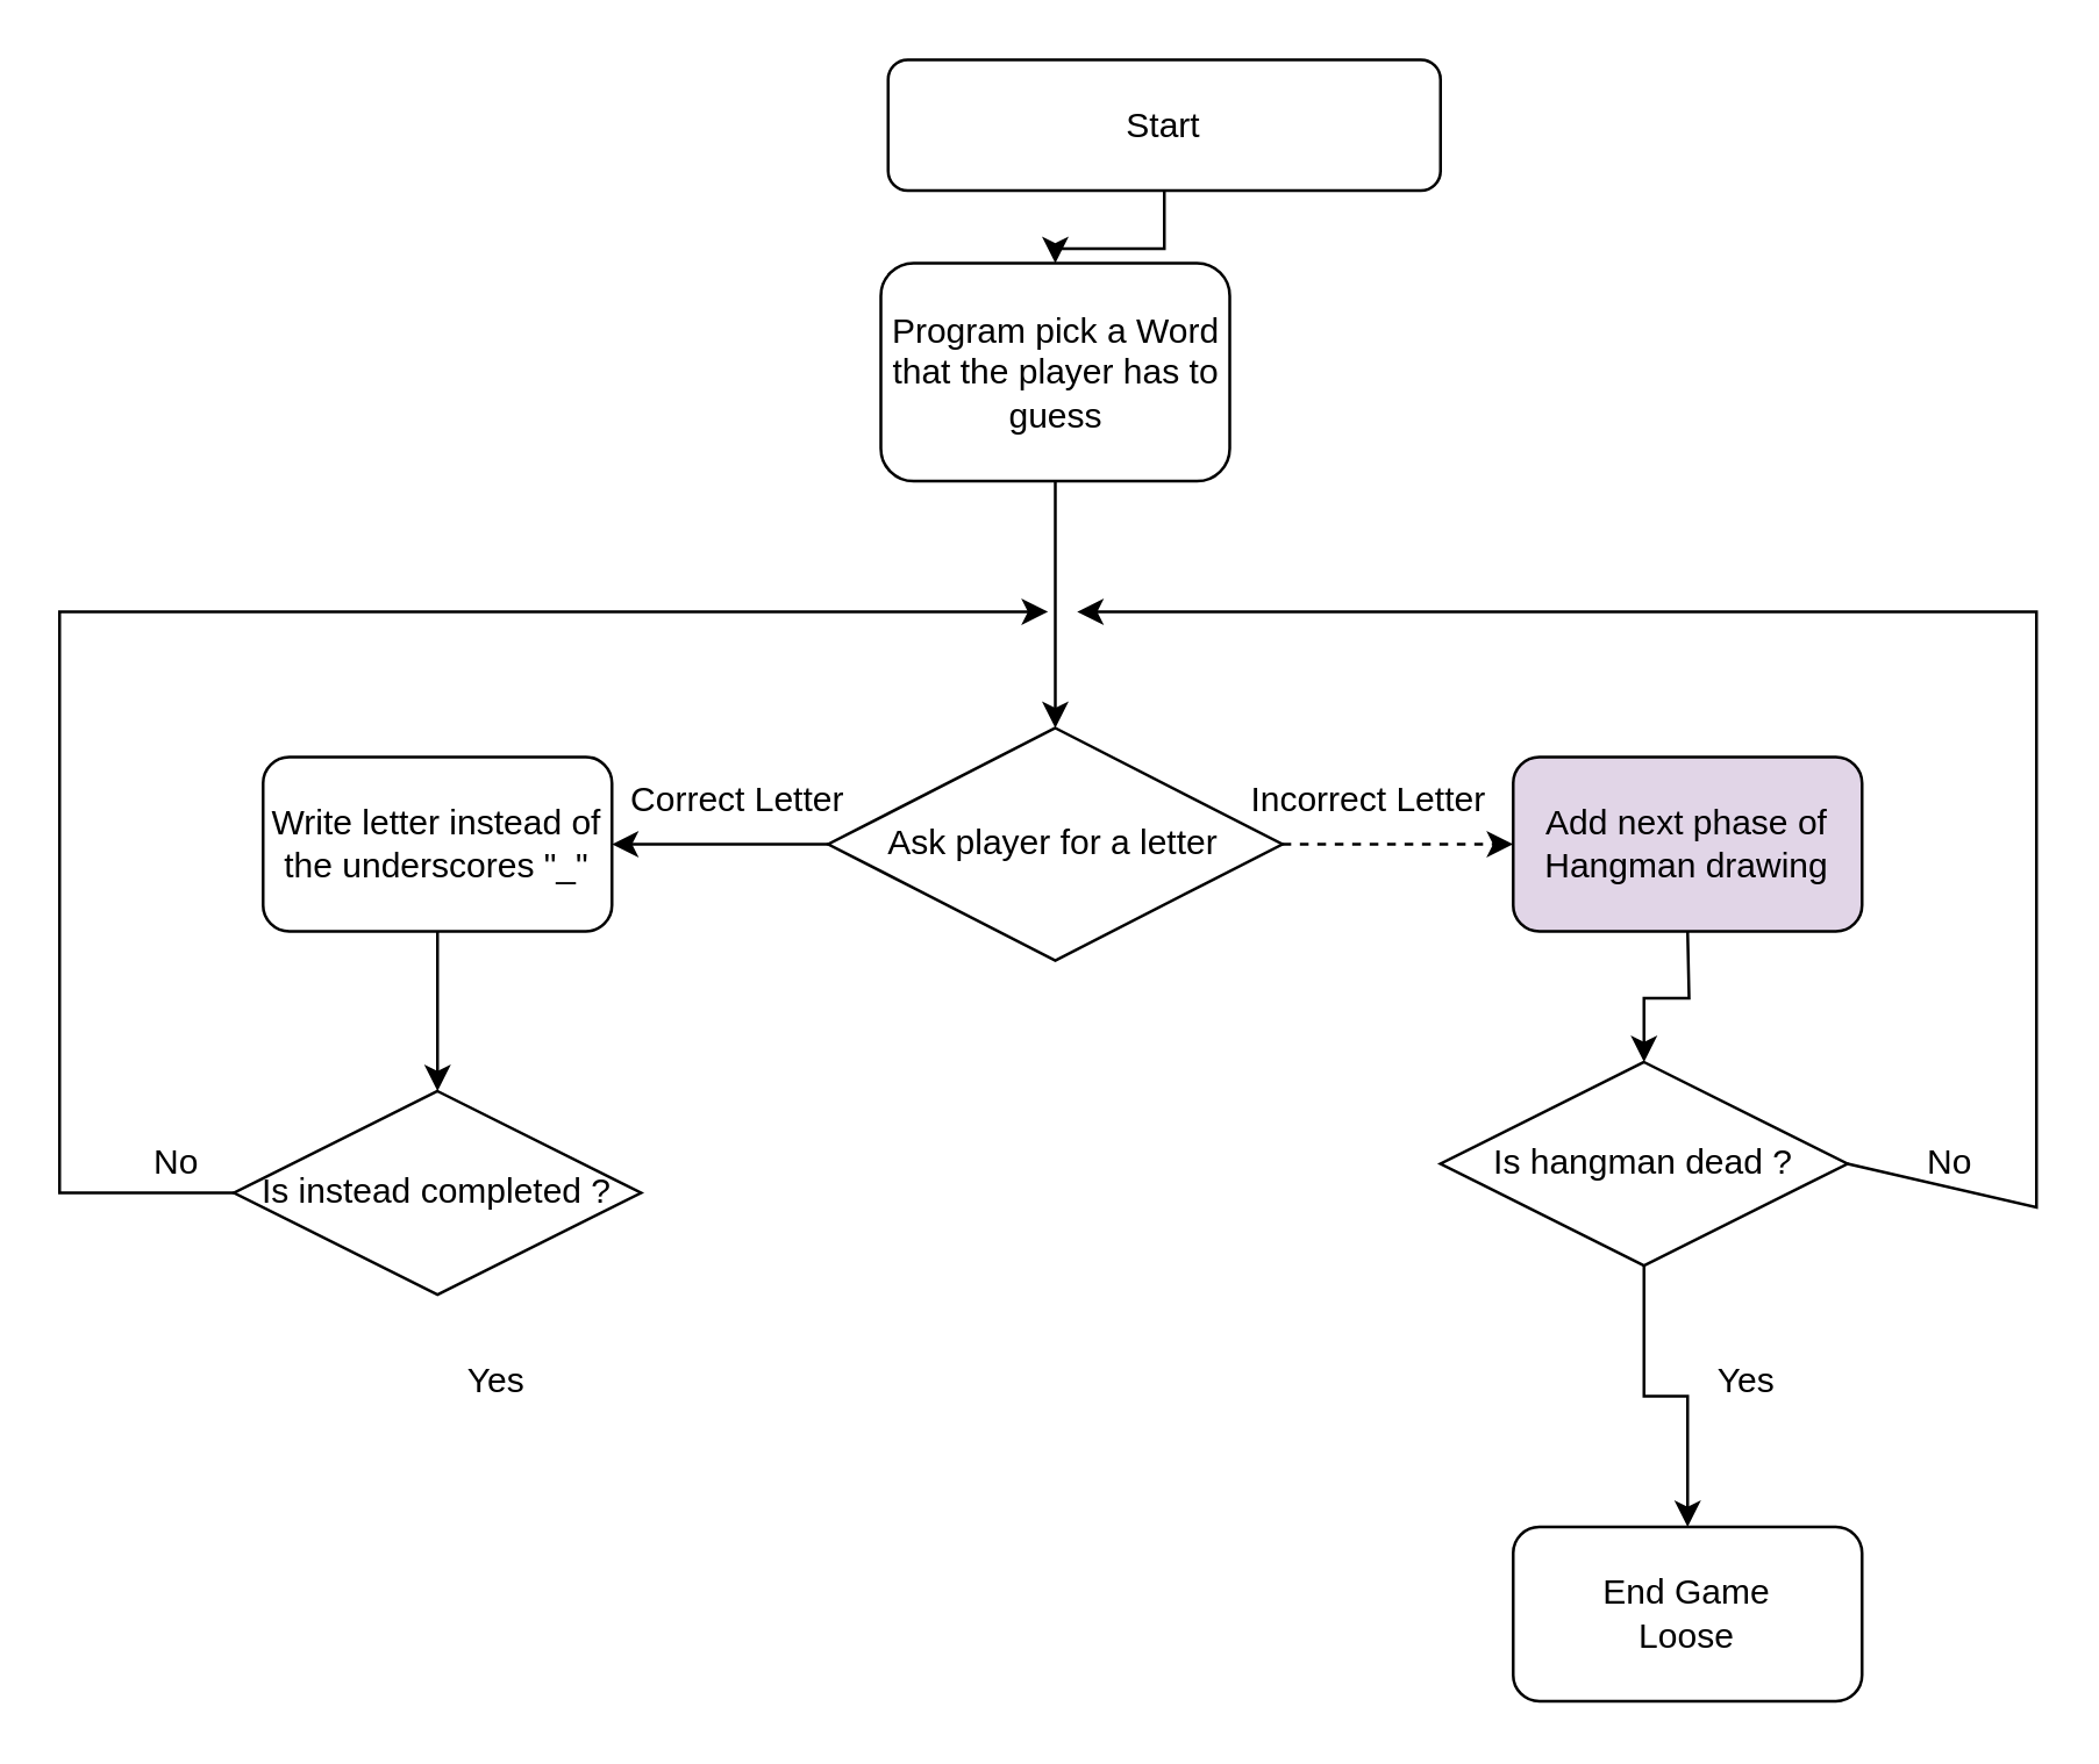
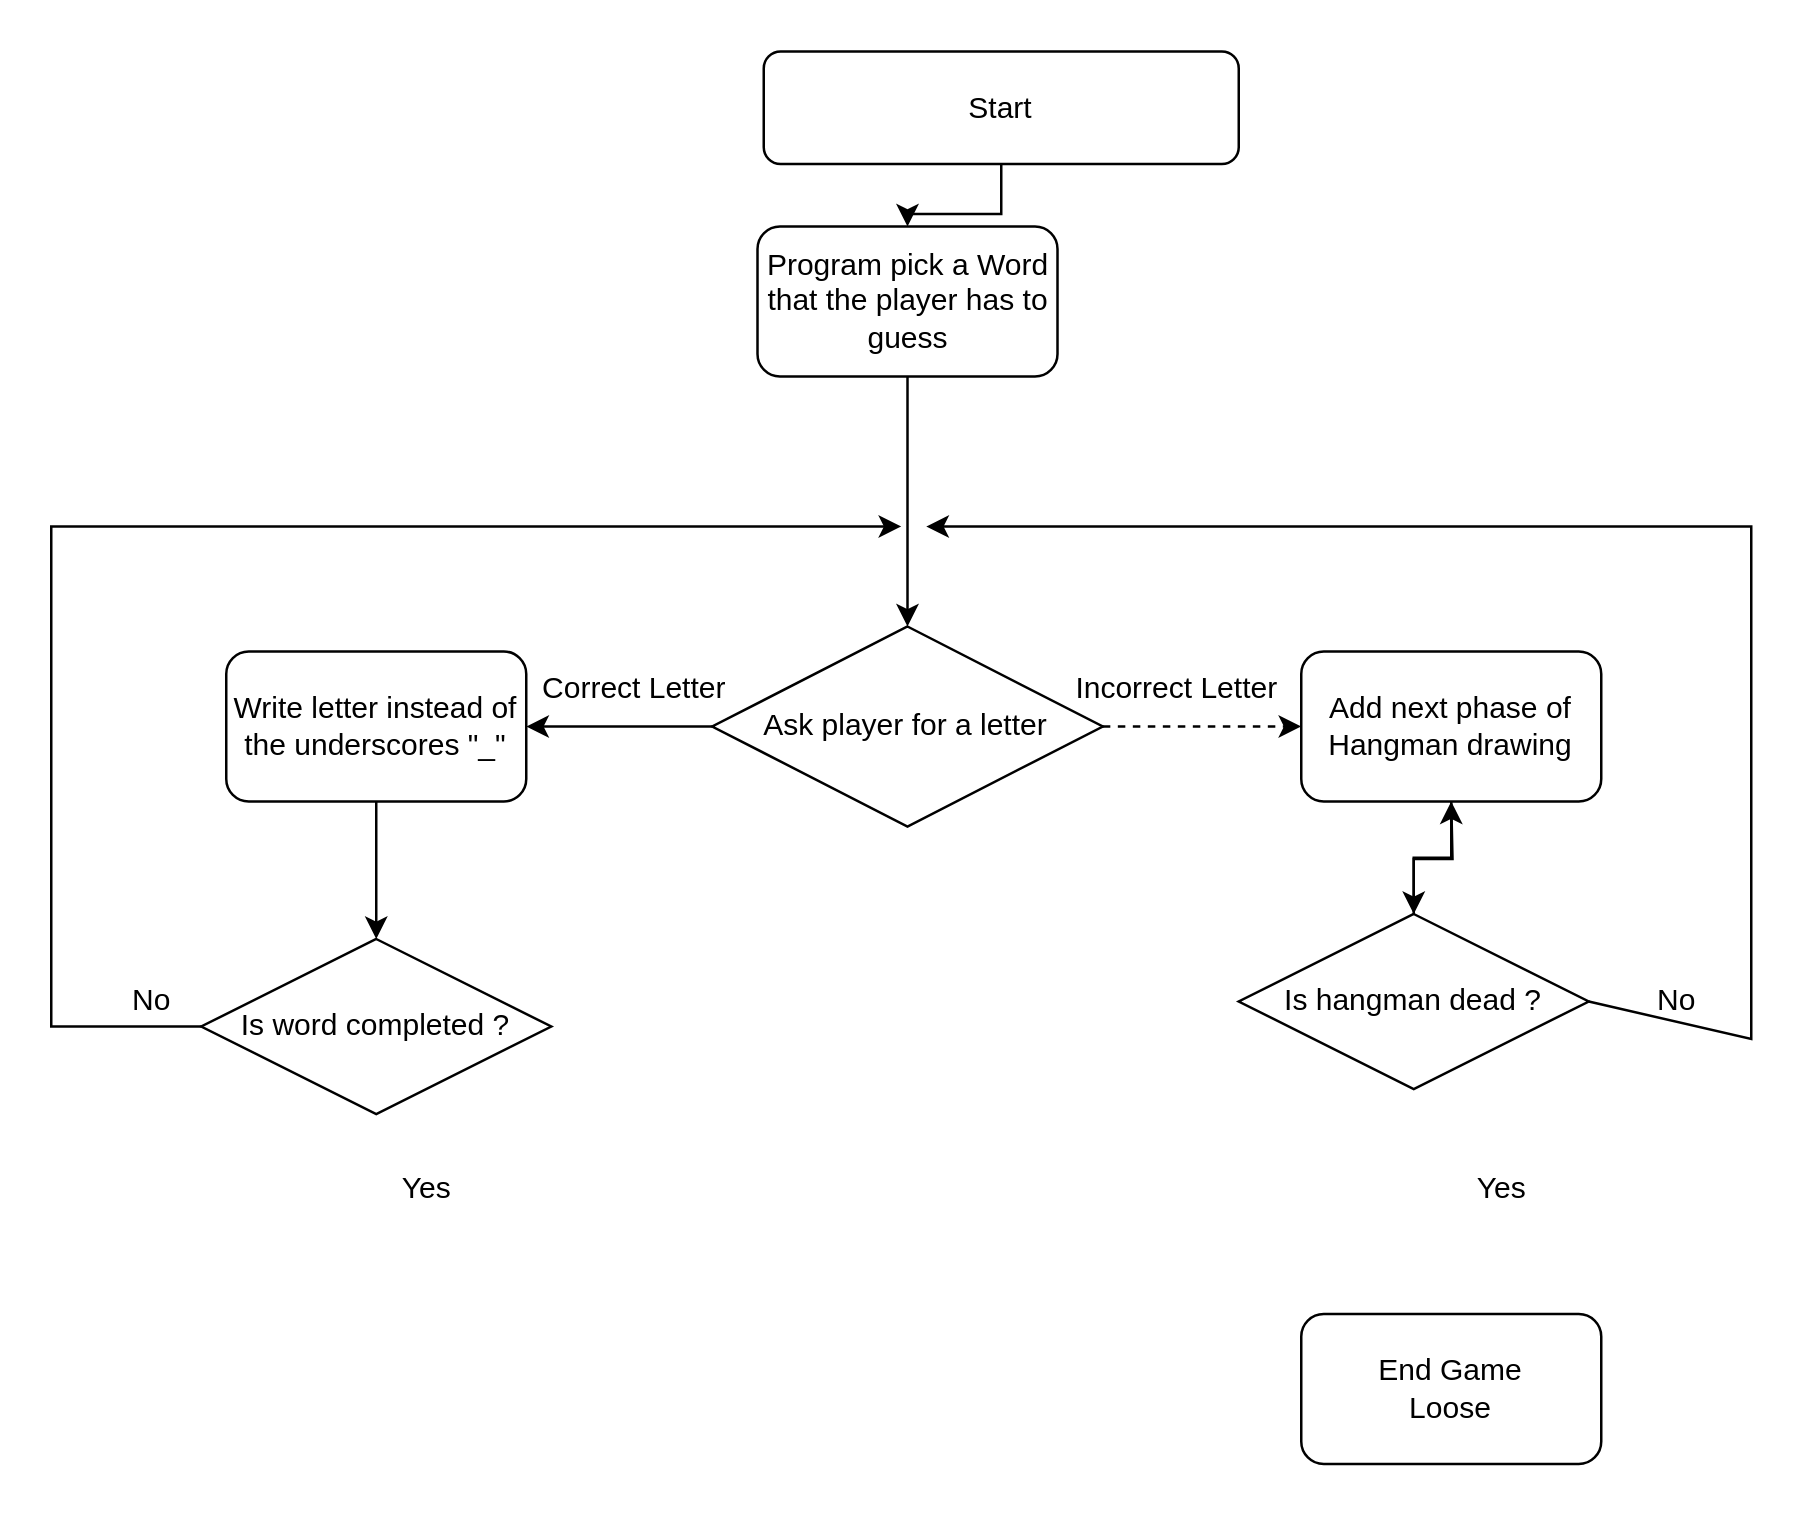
  <mxCell id="0" />
  <mxCell id="1" parent="0" />
  <mxCell id="2" value="" style="edgeStyle=orthogonalEdgeStyle;rounded=0;orthogonalLoop=1;jettySize=auto;html=1;" edge="1" parent="1" source="3" target="5"><mxGeometry relative="1" as="geometry" /></mxCell>
  <mxCell id="3" value="Start" style="rounded=1;whiteSpace=wrap;html=1;" vertex="1" parent="1"><mxGeometry x="305" y="20" width="190" height="45" as="geometry" /></mxCell>
  <mxCell id="4" value="" style="edgeStyle=orthogonalEdgeStyle;rounded=0;orthogonalLoop=1;jettySize=auto;html=1;entryX=0.5;entryY=0;entryDx=0;entryDy=0;" edge="1" parent="1" source="5" target="8"><mxGeometry relative="1" as="geometry"><mxPoint x="363" y="200" as="targetPoint" /><Array as="points" /></mxGeometry></mxCell>
- <mxCell id="5" value="Program pick a Word that the player has to guess" style="whiteSpace=wrap;html=1;rounded=1;" vertex="1" parent="1"><mxGeometry x="302.5" y="90" width="120" height="75" as="geometry" /></mxCell>
+ <mxCell id="5" value="Program pick a Word that the player has to guess" style="whiteSpace=wrap;html=1;rounded=1;" vertex="1" parent="1"><mxGeometry x="302.5" y="90" width="120" height="60" as="geometry" /></mxCell>
  <mxCell id="6" value="" style="edgeStyle=orthogonalEdgeStyle;rounded=0;orthogonalLoop=1;jettySize=auto;html=1;dashed=1;" edge="1" parent="1" source="8" target="9"><mxGeometry relative="1" as="geometry" /></mxCell>
  <mxCell id="7" value="" style="edgeStyle=orthogonalEdgeStyle;rounded=0;orthogonalLoop=1;jettySize=auto;html=1;" edge="1" parent="1" source="8" target="11"><mxGeometry relative="1" as="geometry" /></mxCell>
  <mxCell id="8" value="Ask player for a letter" style="rhombus;whiteSpace=wrap;html=1;" vertex="1" parent="1"><mxGeometry x="284.38" y="250" width="156.25" height="80" as="geometry" /></mxCell>
- <mxCell id="9" value="Add next phase of Hangman drawing" style="rounded=1;whiteSpace=wrap;html=1;fillColor=#e1d5e7;" vertex="1" parent="1"><mxGeometry x="520" y="260" width="120" height="60" as="geometry" /></mxCell>
+ <mxCell id="9" value="Add next phase of Hangman drawing" style="rounded=1;whiteSpace=wrap;html=1;" vertex="1" parent="1"><mxGeometry x="520" y="260" width="120" height="60" as="geometry" /></mxCell>
  <mxCell id="10" value="" style="edgeStyle=orthogonalEdgeStyle;rounded=0;orthogonalLoop=1;jettySize=auto;html=1;" edge="1" parent="1" source="11" target="14"><mxGeometry relative="1" as="geometry" /></mxCell>
  <mxCell id="11" value="Write letter instead of the underscores &quot;_&quot;" style="rounded=1;whiteSpace=wrap;html=1;" vertex="1" parent="1"><mxGeometry x="90" y="260" width="120" height="60" as="geometry" /></mxCell>
  <mxCell id="12" value="Correct Letter" style="text;html=1;align=center;verticalAlign=middle;resizable=0;points=[];autosize=1;strokeColor=none;fillColor=none;" vertex="1" parent="1"><mxGeometry x="202.5" y="260" width="100" height="30" as="geometry" /></mxCell>
  <mxCell id="13" value="Incorrect Letter" style="text;html=1;align=center;verticalAlign=middle;resizable=0;points=[];autosize=1;strokeColor=none;fillColor=none;" vertex="1" parent="1"><mxGeometry x="420" y="260" width="100" height="30" as="geometry" /></mxCell>
- <mxCell id="14" value="Is instead completed ?" style="rhombus;whiteSpace=wrap;html=1;" vertex="1" parent="1"><mxGeometry x="80" y="375" width="140" height="70" as="geometry" /></mxCell>
+ <mxCell id="14" value="Is word completed ?" style="rhombus;whiteSpace=wrap;html=1;" vertex="1" parent="1"><mxGeometry x="80" y="375" width="140" height="70" as="geometry" /></mxCell>
  <mxCell id="15" value="" style="endArrow=classic;html=1;rounded=0;" edge="1" parent="1"><mxGeometry width="50" height="50" relative="1" as="geometry"><mxPoint x="80" y="410" as="sourcePoint" /><mxPoint x="360" y="210" as="targetPoint" /><Array as="points"><mxPoint x="20" y="410" /><mxPoint x="20" y="210" /></Array></mxGeometry></mxCell>
  <mxCell id="16" value="No" style="text;html=1;align=center;verticalAlign=middle;resizable=0;points=[];autosize=1;strokeColor=none;fillColor=none;" vertex="1" parent="1"><mxGeometry x="40" y="385" width="40" height="30" as="geometry" /></mxCell>
  <mxCell id="17" value="Yes" style="text;html=1;align=center;verticalAlign=middle;resizable=0;points=[];autosize=1;strokeColor=none;fillColor=none;" vertex="1" parent="1"><mxGeometry x="150" y="460" width="40" height="30" as="geometry" /></mxCell>
  <mxCell id="18" value="" style="edgeStyle=orthogonalEdgeStyle;rounded=0;orthogonalLoop=1;jettySize=auto;html=1;" edge="1" parent="1" target="20"><mxGeometry relative="1" as="geometry"><mxPoint x="580" y="320" as="sourcePoint" /></mxGeometry></mxCell>
- <mxCell id="19" value="" style="edgeStyle=orthogonalEdgeStyle;rounded=0;orthogonalLoop=1;jettySize=auto;html=1;" edge="1" parent="1" source="20" target="21"><mxGeometry relative="1" as="geometry" /></mxCell>
+ <mxCell id="19" value="" style="edgeStyle=orthogonalEdgeStyle;rounded=0;orthogonalLoop=1;jettySize=auto;html=1;" edge="1" parent="1" source="20" target="9"><mxGeometry relative="1" as="geometry" /></mxCell>
  <mxCell id="20" value="Is hangman dead ?" style="rhombus;whiteSpace=wrap;html=1;" vertex="1" parent="1"><mxGeometry x="495" y="365" width="140" height="70" as="geometry" /></mxCell>
  <mxCell id="21" value="&lt;div&gt;End Game&lt;/div&gt;&lt;div&gt;Loose&lt;br&gt;&lt;/div&gt;" style="rounded=1;whiteSpace=wrap;html=1;" vertex="1" parent="1"><mxGeometry x="520" y="525" width="120" height="60" as="geometry" /></mxCell>
  <mxCell id="22" value="Yes" style="text;html=1;align=center;verticalAlign=middle;resizable=0;points=[];autosize=1;strokeColor=none;fillColor=none;" vertex="1" parent="1"><mxGeometry x="580" y="460" width="40" height="30" as="geometry" /></mxCell>
  <mxCell id="23" value="" style="endArrow=classic;html=1;rounded=0;exitX=1;exitY=0.5;exitDx=0;exitDy=0;" edge="1" parent="1" source="20"><mxGeometry width="50" height="50" relative="1" as="geometry"><mxPoint x="690" y="440" as="sourcePoint" /><mxPoint x="370" y="210" as="targetPoint" /><Array as="points"><mxPoint x="700" y="415" /><mxPoint x="700" y="210" /></Array></mxGeometry></mxCell>
  <mxCell id="24" value="No" style="text;html=1;align=center;verticalAlign=middle;resizable=0;points=[];autosize=1;strokeColor=none;fillColor=none;" vertex="1" parent="1"><mxGeometry x="650" y="385" width="40" height="30" as="geometry" /></mxCell>
